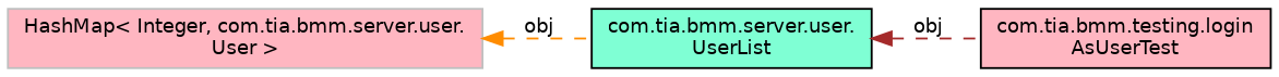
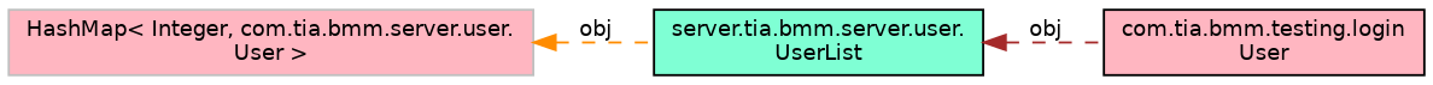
  digraph {
    rankdir=LR
    node [color=black fillcolor=lightpink fontname=Helvetica fontsize=10 shape=record style=filled]
    edge [dir=back fontname=Helvetica fontsize=10 labelfontname=Helvetica labelfontsize=10 style=dashed]
-   n1 [fontcolor=black height=0.2 label="com.tia.bmm.testing.login\lAsUserTest" width=0.4]
-   n2 [fillcolor=aquamarine height=0.2 label="com.tia.bmm.server.user.\lUserList" width=0.4]
+   n1 [fontcolor=black height=0.2 label="com.tia.bmm.testing.login\lUser" width=0.4]
+   n2 [fillcolor=aquamarine height=0.2 label="server.tia.bmm.server.user.\lUserList" width=0.4]
    n3 [color=grey75 height=0.2 label="HashMap\< Integer, com.tia.bmm.server.user.\lUser \>" width=0.4]
    n2 -> n1 [color=brown label=" obj"]
    n3 -> n2 [color=darkorange label=" obj"]
  }
